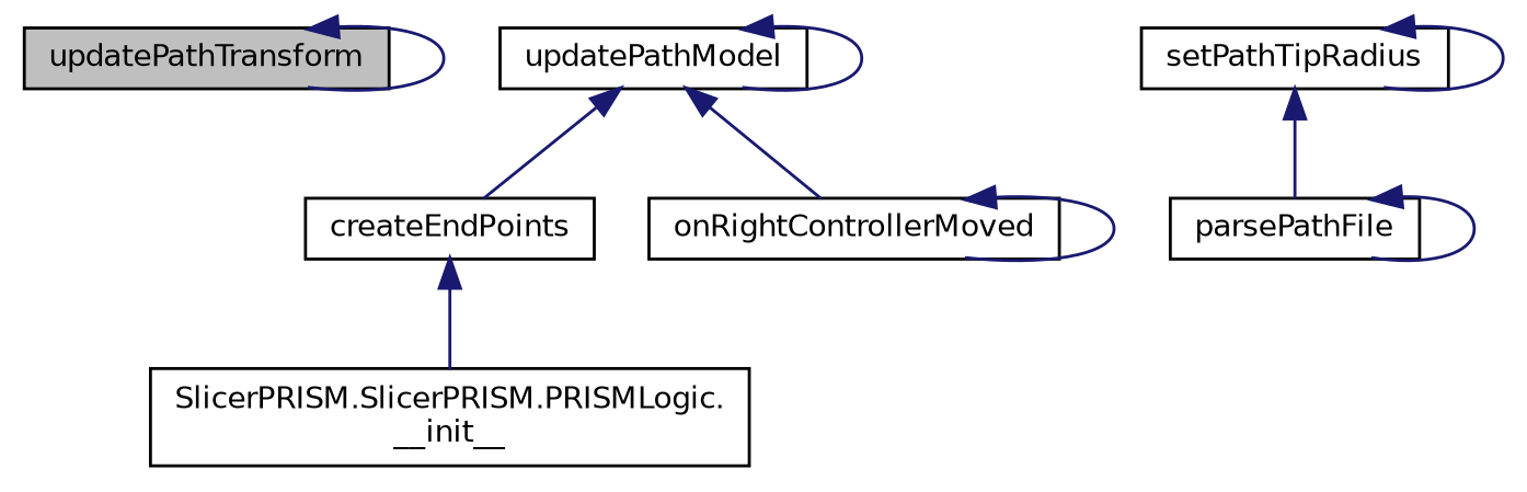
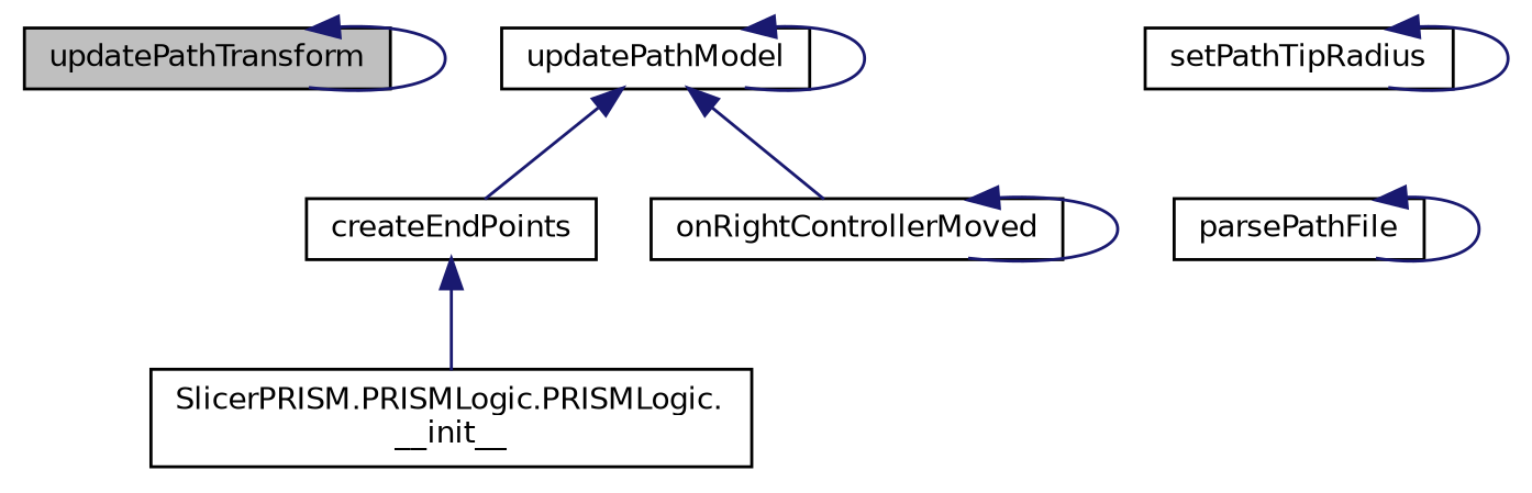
  digraph {
    rankdir=TB
    node [color=black fontname=Helvetica fontsize=10 shape=record]
    edge [color=midnightblue dir=back fontname=Helvetica fontsize=10 labelfontname=Helvetica labelfontsize=10 style=solid]
    n1 [fillcolor=grey75 fontcolor=black height=0.2 label=updatePathTransform style=filled width=0.4]
    n2 [height=0.2 label=updatePathModel width=0.4]
    n3 [height=0.2 label=createEndPoints width=0.4]
    n4 [height=0.2 label=onRightControllerMoved width=0.4]
-   n5 [height=0.2 label="SlicerPRISM.SlicerPRISM.PRISMLogic.\l__init__" width=0.4]
+   n5 [height=0.2 label="SlicerPRISM.PRISMLogic.PRISMLogic.\l__init__" width=0.4]
    n6 [height=0.2 label=setPathTipRadius width=0.4]
    n7 [height=0.2 label=parsePathFile width=0.4]
    n1 -> n1
    n2 -> n2
    n2 -> n3
    n2 -> n4
    n3 -> n5
    n4 -> n4
    n6 -> n6
-   n6 -> n7
    n7 -> n7
  }
